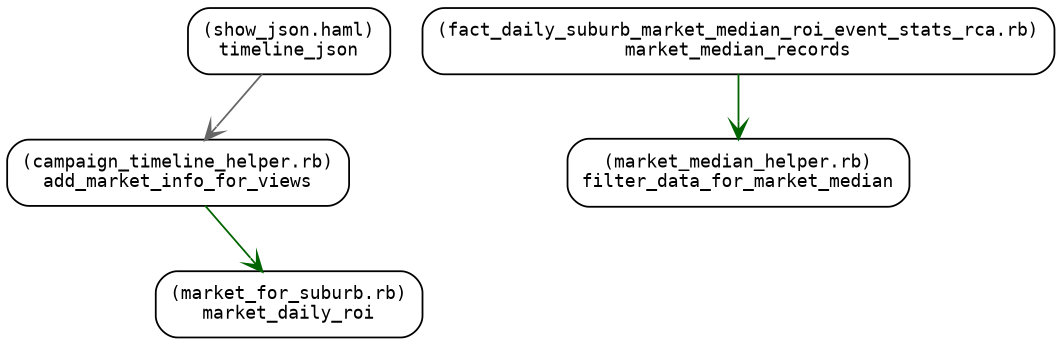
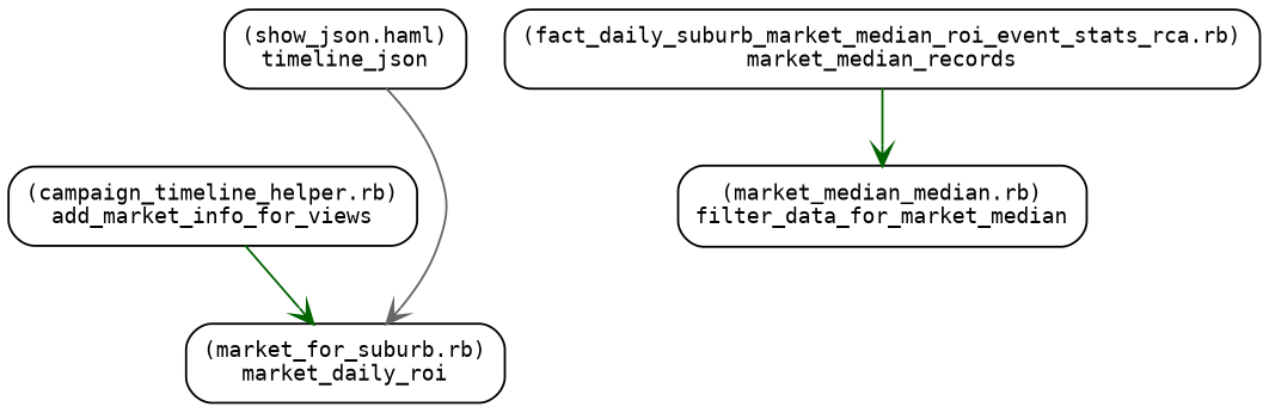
  digraph {
    node [fontname=Consolas fontsize=10 shape=Mrecord]
    edge [arrowhead=vee color=darkgreen fontname=Consolas fontsize=10]
    n1 [label="(show_json.haml)\ntimeline_json"]
    n2 [label="(campaign_timeline_helper.rb)\nadd_market_info_for_views"]
    n3 [label="(market_for_suburb.rb)\nmarket_daily_roi"]
    n4 [label="(fact_daily_suburb_market_median_roi_event_stats_rca.rb)\nmarket_median_records"]
-   n5 [label="(market_median_helper.rb)\nfilter_data_for_market_median"]
-   n1 -> n2 [color=gray40]
+   n5 [label="(market_median_median.rb)\nfilter_data_for_market_median"]
+   n1 -> n3 [color=gray40]
    n2 -> n3
    n4 -> n5
  }
